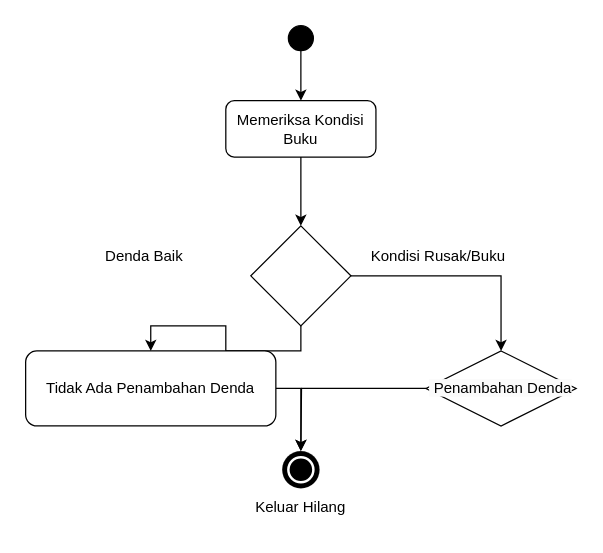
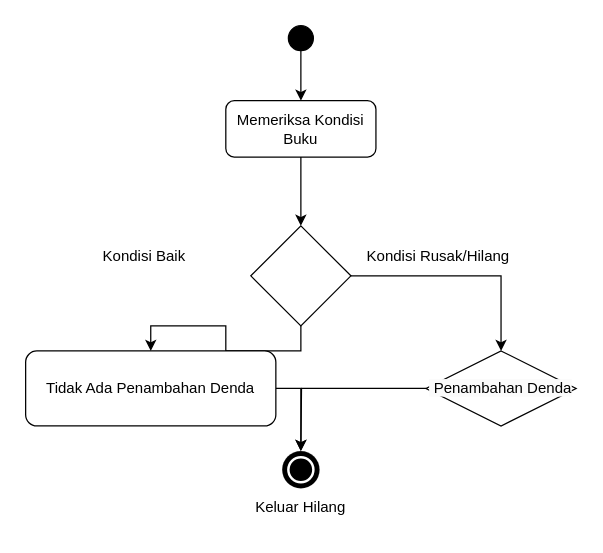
  <mxCell id="0" />
  <mxCell id="1" parent="0" />
  <mxCell id="2" style="edgeStyle=orthogonalEdgeStyle;rounded=0;orthogonalLoop=1;jettySize=auto;html=1;entryX=0.5;entryY=0;entryDx=0;entryDy=0;" edge="1" parent="1" source="3" target="5"><mxGeometry relative="1" as="geometry"><mxPoint x="240" y="70" as="targetPoint" /></mxGeometry></mxCell>
  <mxCell id="3" value="" style="ellipse;whiteSpace=wrap;html=1;aspect=fixed;fillColor=#000000;" vertex="1" parent="1"><mxGeometry x="230" y="20" width="20" height="20" as="geometry" /></mxCell>
  <mxCell id="4" style="edgeStyle=orthogonalEdgeStyle;rounded=0;orthogonalLoop=1;jettySize=auto;html=1;entryX=0.5;entryY=0;entryDx=0;entryDy=0;" edge="1" parent="1" source="5" target="8"><mxGeometry relative="1" as="geometry" /></mxCell>
  <mxCell id="5" value="Memeriksa Kondisi Buku" style="rounded=1;whiteSpace=wrap;html=1;" vertex="1" parent="1"><mxGeometry x="180" y="80" width="120" height="45" as="geometry" /></mxCell>
  <mxCell id="6" style="edgeStyle=orthogonalEdgeStyle;rounded=0;orthogonalLoop=1;jettySize=auto;html=1;entryX=0.5;entryY=0;entryDx=0;entryDy=0;" edge="1" parent="1" source="8" target="10"><mxGeometry relative="1" as="geometry" /></mxCell>
  <mxCell id="7" style="edgeStyle=orthogonalEdgeStyle;rounded=0;orthogonalLoop=1;jettySize=auto;html=1;entryX=0.5;entryY=0;entryDx=0;entryDy=0;" edge="1" parent="1" source="8" target="12"><mxGeometry relative="1" as="geometry" /></mxCell>
  <mxCell id="8" value="" style="rhombus;whiteSpace=wrap;html=1;" vertex="1" parent="1"><mxGeometry x="200" y="180" width="80" height="80" as="geometry" /></mxCell>
  <mxCell id="9" style="edgeStyle=orthogonalEdgeStyle;rounded=0;orthogonalLoop=1;jettySize=auto;html=1;entryX=0.5;entryY=0;entryDx=0;entryDy=0;" edge="1" parent="1" source="10" target="17"><mxGeometry relative="1" as="geometry" /></mxCell>
  <mxCell id="10" value="Tidak Ada Penambahan Denda" style="rounded=1;whiteSpace=wrap;html=1;" vertex="1" parent="1"><mxGeometry x="20" y="280" width="200" height="60" as="geometry" /></mxCell>
  <mxCell id="11" style="edgeStyle=orthogonalEdgeStyle;rounded=0;orthogonalLoop=1;jettySize=auto;html=1;" edge="1" parent="1" source="12"><mxGeometry relative="1" as="geometry"><mxPoint x="240" y="360" as="targetPoint" /></mxGeometry></mxCell>
  <mxCell id="12" value="&lt;br&gt;&lt;span style=&quot;color: rgb(0, 0, 0); font-family: Helvetica; font-size: 12px; font-style: normal; font-variant-ligatures: normal; font-variant-caps: normal; font-weight: 400; letter-spacing: normal; orphans: 2; text-align: center; text-indent: 0px; text-transform: none; widows: 2; word-spacing: 0px; -webkit-text-stroke-width: 0px; white-space: normal; background-color: rgb(251, 251, 251); text-decoration-thickness: initial; text-decoration-style: initial; text-decoration-color: initial; display: inline !important; float: none;&quot;&gt;&amp;nbsp;Penambahan Denda&lt;/span&gt;&lt;div&gt;&lt;br&gt;&lt;/div&gt;" style="rhombus;whiteSpace=wrap;html=1;" vertex="1" parent="1"><mxGeometry x="340" y="280" width="120" height="60" as="geometry" /></mxCell>
- <mxCell id="13" value="Denda Baik" style="text;html=1;align=center;verticalAlign=middle;whiteSpace=wrap;rounded=0;" vertex="1" parent="1"><mxGeometry x="80" y="190" width="70" height="30" as="geometry" /></mxCell>
- <mxCell id="14" value="Kondisi Rusak/Buku" style="text;html=1;align=center;verticalAlign=middle;whiteSpace=wrap;rounded=0;" vertex="1" parent="1"><mxGeometry x="290" y="190" width="120" height="30" as="geometry" /></mxCell>
+ <mxCell id="13" value="Kondisi Baik" style="text;html=1;align=center;verticalAlign=middle;whiteSpace=wrap;rounded=0;" vertex="1" parent="1"><mxGeometry x="80" y="190" width="70" height="30" as="geometry" /></mxCell>
+ <mxCell id="14" value="Kondisi Rusak/Hilang" style="text;html=1;align=center;verticalAlign=middle;whiteSpace=wrap;rounded=0;" vertex="1" parent="1"><mxGeometry x="290" y="190" width="120" height="30" as="geometry" /></mxCell>
  <mxCell id="15" value="" style="group" vertex="1" connectable="0" parent="1"><mxGeometry x="200" y="360" width="80" height="60" as="geometry" /></mxCell>
  <mxCell id="16" value="" style="group" vertex="1" connectable="0" parent="15"><mxGeometry x="25" width="30" height="30" as="geometry" /></mxCell>
  <mxCell id="17" value="" style="ellipse;whiteSpace=wrap;html=1;aspect=fixed;fillColor=#000000;shadow=0;strokeColor=#ffffff;strokeWidth=0;" vertex="1" parent="16"><mxGeometry width="30" height="30" as="geometry" /></mxCell>
  <mxCell id="18" value="" style="ellipse;whiteSpace=wrap;html=1;aspect=fixed;fillColor=#000000;shadow=0;strokeColor=#ffffff;strokeWidth=2;" vertex="1" parent="16"><mxGeometry x="5" y="5" width="20" height="20" as="geometry" /></mxCell>
  <mxCell id="19" value="Keluar Hilang" style="text;html=1;align=center;verticalAlign=middle;whiteSpace=wrap;rounded=0;" vertex="1" parent="15"><mxGeometry y="30" width="80" height="30" as="geometry" /></mxCell>
